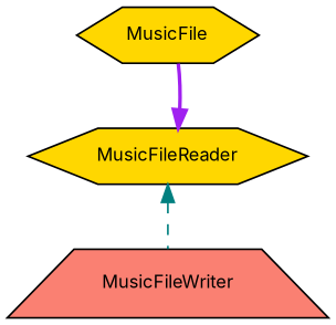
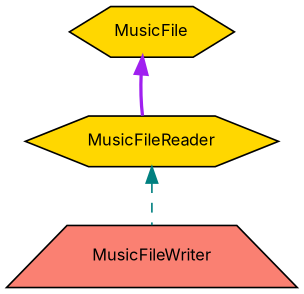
  digraph {
    fontname=Inter
    node [color=black fillcolor=gold fontname=Inter fontsize=10 shape=hexagon style=filled]
    edge [dir=back fontname=Inter fontsize=10 labelfontname=Helvetica labelfontsize=10]
    n1 [fontcolor=black height=0.2 label=MusicFile width=0.4]
    n2 [height=0.2 label=MusicFileReader width=0.4]
    n3 [fillcolor=salmon height=0.2 label=MusicFileWriter shape=trapezium width=0.4]
-   n2 -> n1 [color=purple style=bold]
+   n1 -> n2 [color=purple style=bold]
    n2 -> n3 [color=teal style=dashed]
  }
